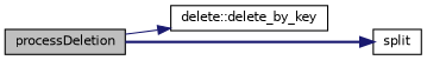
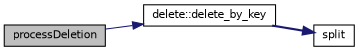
  digraph {
    rankdir=LR
    node [color=black fillcolor=white fontname=Helvetica fontsize=10 shape=record style=filled]
    edge [color=midnightblue fontname=Helvetica fontsize=10 labelfontname=Helvetica labelfontsize=10]
    n1 [fillcolor=grey75 fontcolor=black height=0.2 label=processDeletion width=0.4]
    n2 [height=0.2 label="delete::delete_by_key" width=0.4]
    n3 [height=0.2 label=split width=0.4]
    n1 -> n2 [style=solid]
-   n1 -> n3 [style=bold]
+   n2 -> n3 [style=bold]
  }
